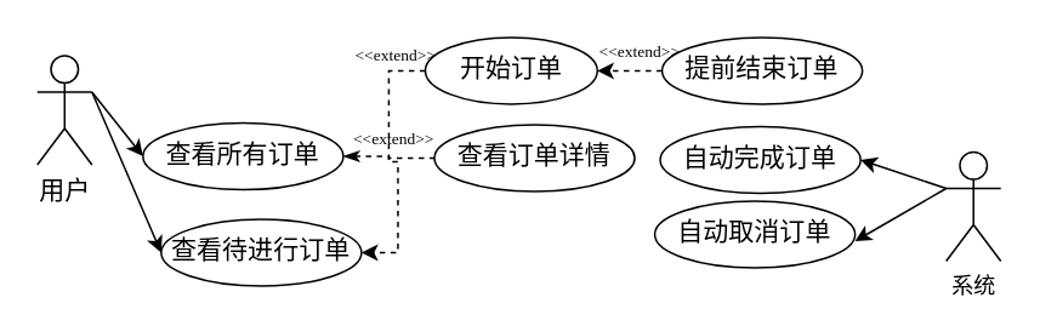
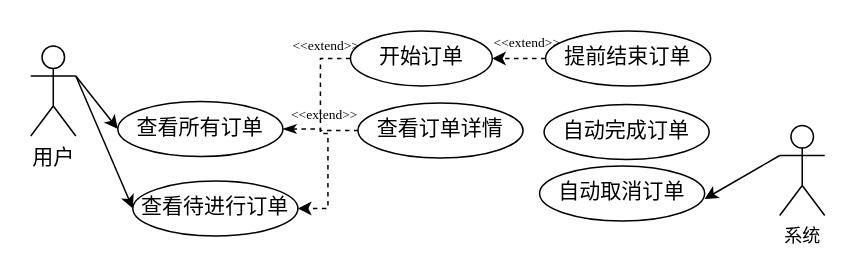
  <mxCell id="0" />
  <mxCell id="1" parent="0" />
  <mxCell id="2" style="edgeStyle=none;rounded=0;orthogonalLoop=1;jettySize=auto;html=1;exitX=1;exitY=0.333;exitDx=0;exitDy=0;exitPerimeter=0;entryX=0;entryY=0.5;entryDx=0;entryDy=0;fontFamily=宋体;fontSize=14;" parent="1" source="4" target="5" edge="1"><mxGeometry relative="1" as="geometry" /></mxCell>
  <mxCell id="3" style="edgeStyle=none;rounded=0;orthogonalLoop=1;jettySize=auto;html=1;exitX=1;exitY=0.333;exitDx=0;exitDy=0;exitPerimeter=0;entryX=0;entryY=0.5;entryDx=0;entryDy=0;fontFamily=宋体;fontSize=14;" parent="1" source="4" target="7" edge="1"><mxGeometry relative="1" as="geometry" /></mxCell>
  <mxCell id="4" value="用户" style="shape=umlActor;verticalLabelPosition=bottom;verticalAlign=top;html=1;outlineConnect=0;fontFamily=宋体;fontSize=14;" parent="1" vertex="1"><mxGeometry x="20" y="30" width="30" height="60" as="geometry" /></mxCell>
  <mxCell id="5" value="查看待进行订单" style="ellipse;whiteSpace=wrap;html=1;fontFamily=宋体;fontSize=14;" parent="1" vertex="1"><mxGeometry x="88" y="120" width="110" height="36.67" as="geometry" /></mxCell>
  <mxCell id="6" style="edgeStyle=orthogonalEdgeStyle;rounded=0;orthogonalLoop=1;jettySize=auto;html=1;exitX=1;exitY=0.5;exitDx=0;exitDy=0;entryX=0;entryY=0.5;entryDx=0;entryDy=0;fontFamily=宋体;fontSize=14;dashed=1;endArrow=none;startFill=1;startArrow=classicThin;" parent="1" source="7" target="8" edge="1"><mxGeometry relative="1" as="geometry" /></mxCell>
  <mxCell id="7" value="查看所有订单" style="ellipse;whiteSpace=wrap;html=1;fontFamily=宋体;fontSize=14;" parent="1" vertex="1"><mxGeometry x="78" y="67" width="110" height="36.67" as="geometry" /></mxCell>
  <mxCell id="8" value="查看订单详情" style="ellipse;whiteSpace=wrap;html=1;fontFamily=宋体;fontSize=14;" parent="1" vertex="1"><mxGeometry x="238" y="68" width="110" height="36.67" as="geometry" /></mxCell>
  <mxCell id="9" value="自动完成订单" style="ellipse;whiteSpace=wrap;html=1;fontFamily=宋体;fontSize=14;" parent="1" vertex="1"><mxGeometry x="362" y="69" width="110" height="36.67" as="geometry" /></mxCell>
  <mxCell id="10" value="自动取消订单" style="ellipse;whiteSpace=wrap;html=1;fontFamily=宋体;fontSize=14;" parent="1" vertex="1"><mxGeometry x="359" y="110" width="110" height="36.67" as="geometry" /></mxCell>
  <mxCell id="11" value="&amp;lt;&amp;lt;extend&amp;gt;&amp;gt;" style="text;html=1;align=center;verticalAlign=middle;whiteSpace=wrap;rounded=0;spacing=0;fontSize=9;fontFamily=Times New Roman;" vertex="1" parent="1"><mxGeometry x="189" y="70" width="54" height="12" as="geometry" /></mxCell>
  <mxCell id="12" style="edgeStyle=orthogonalEdgeStyle;rounded=0;orthogonalLoop=1;jettySize=auto;html=1;exitX=0;exitY=0.5;exitDx=0;exitDy=0;entryX=1;entryY=0.5;entryDx=0;entryDy=0;fontFamily=Helvetica;fontSize=11;fontColor=default;labelBackgroundColor=default;resizable=0;dashed=1;" edge="1" parent="1" source="13" target="5"><mxGeometry relative="1" as="geometry" /></mxCell>
  <mxCell id="13" value="开始订单" style="ellipse;whiteSpace=wrap;html=1;fontFamily=宋体;fontSize=14;" vertex="1" parent="1"><mxGeometry x="233" y="20" width="94.5" height="36.67" as="geometry" /></mxCell>
  <mxCell id="14" style="edgeStyle=orthogonalEdgeStyle;rounded=0;orthogonalLoop=1;jettySize=auto;html=1;exitX=0;exitY=0.5;exitDx=0;exitDy=0;entryX=1;entryY=0.5;entryDx=0;entryDy=0;fontFamily=Helvetica;fontSize=11;fontColor=default;labelBackgroundColor=default;resizable=0;dashed=1;" edge="1" parent="1" source="15" target="13"><mxGeometry relative="1" as="geometry" /></mxCell>
  <mxCell id="15" value="提前结束订单" style="ellipse;whiteSpace=wrap;html=1;fontFamily=宋体;fontSize=14;" vertex="1" parent="1"><mxGeometry x="363" y="20" width="110" height="36.67" as="geometry" /></mxCell>
  <mxCell id="16" value="&amp;lt;&amp;lt;extend&amp;gt;&amp;gt;" style="text;html=1;align=center;verticalAlign=middle;whiteSpace=wrap;rounded=0;spacing=0;fontSize=9;fontFamily=Times New Roman;" vertex="1" parent="1"><mxGeometry x="190" y="24" width="54" height="12" as="geometry" /></mxCell>
  <mxCell id="17" value="&amp;lt;&amp;lt;extend&amp;gt;&amp;gt;" style="text;html=1;align=center;verticalAlign=middle;whiteSpace=wrap;rounded=0;spacing=0;fontSize=9;fontFamily=Times New Roman;" vertex="1" parent="1"><mxGeometry x="324" y="22" width="54" height="12" as="geometry" /></mxCell>
- <mxCell id="18" style="rounded=0;orthogonalLoop=1;jettySize=auto;html=1;exitX=0;exitY=0.333;exitDx=0;exitDy=0;exitPerimeter=0;entryX=1;entryY=0.5;entryDx=0;entryDy=0;fontFamily=Helvetica;fontSize=11;fontColor=default;labelBackgroundColor=default;resizable=0;" edge="1" parent="1" source="19" target="9"><mxGeometry relative="1" as="geometry" /></mxCell>
  <mxCell id="19" value="系统" style="shape=umlActor;verticalLabelPosition=bottom;verticalAlign=top;html=1;outlineConnect=0;align=center;fontFamily=宋体;fontSize=12;fontColor=default;labelBackgroundColor=default;resizable=0;fillColor=none;gradientColor=none;" vertex="1" parent="1"><mxGeometry x="519" y="83" width="30" height="60" as="geometry" /></mxCell>
  <mxCell id="20" style="rounded=0;orthogonalLoop=1;jettySize=auto;html=1;exitX=0;exitY=0.333;exitDx=0;exitDy=0;exitPerimeter=0;entryX=0.972;entryY=0.355;entryDx=0;entryDy=0;entryPerimeter=0;fontFamily=Helvetica;fontSize=11;fontColor=default;labelBackgroundColor=default;resizable=0;" edge="1" parent="1" source="19"><mxGeometry relative="1" as="geometry"><mxPoint x="468.92" y="132.018" as="targetPoint" /></mxGeometry></mxCell>
